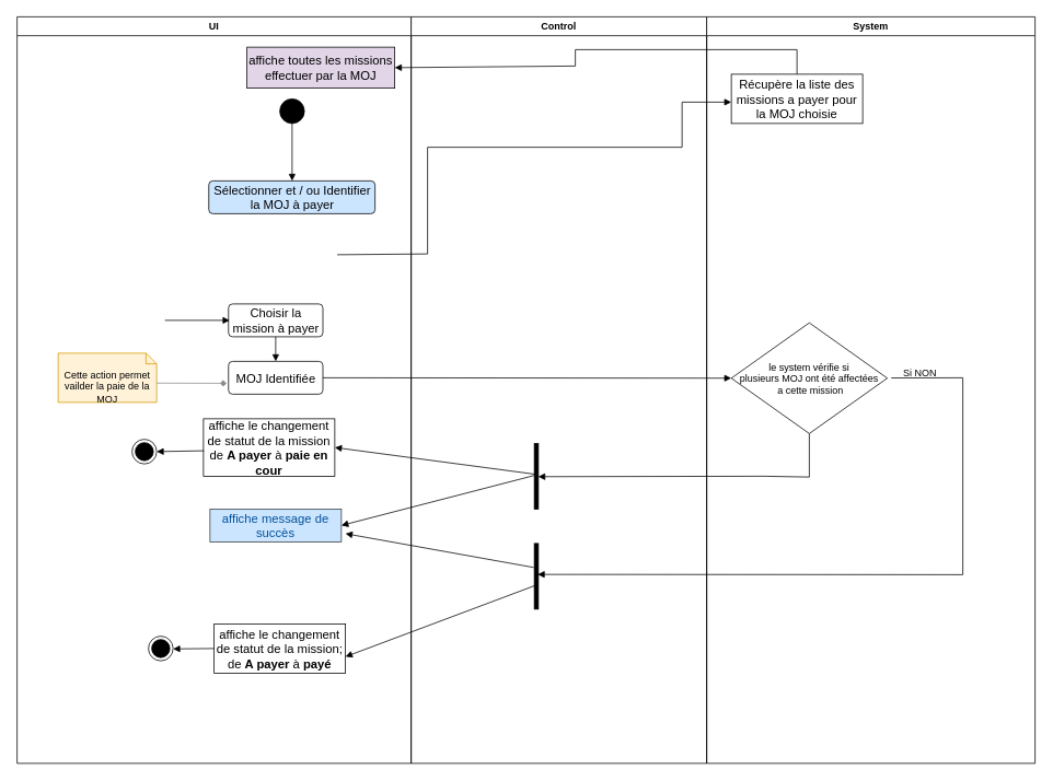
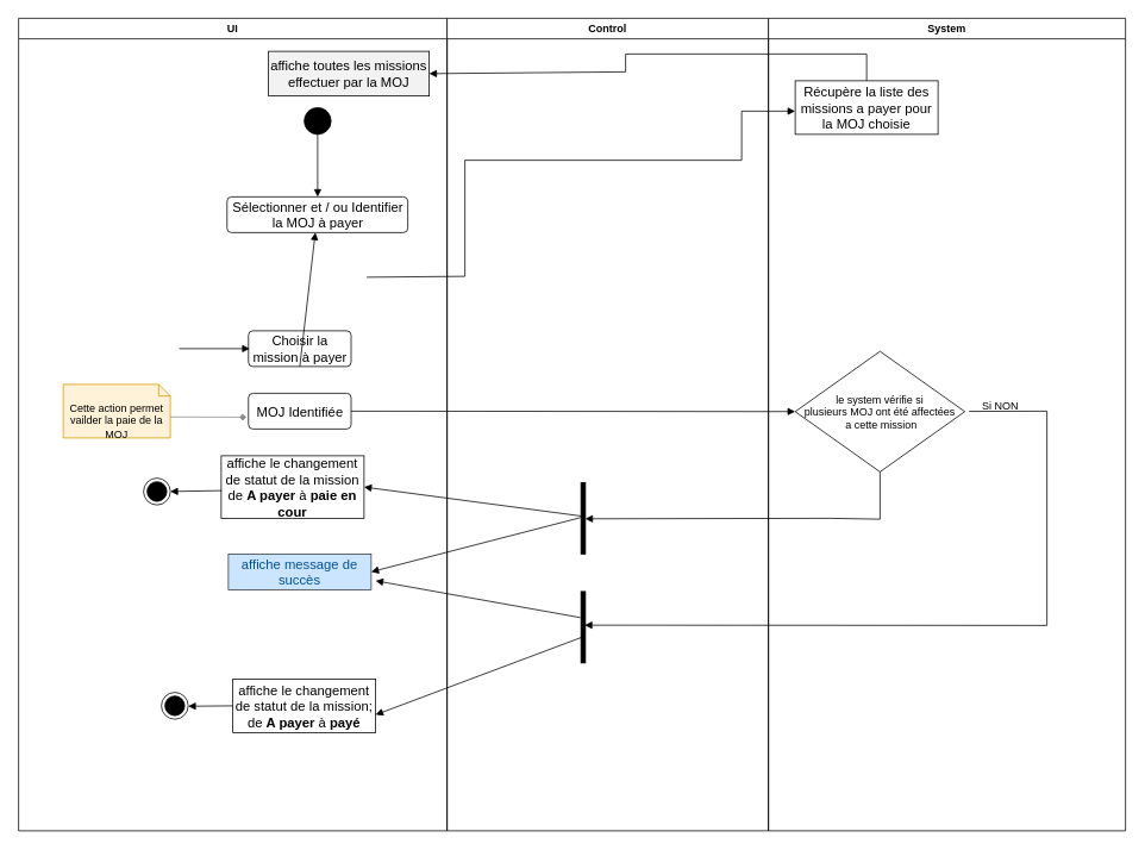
  <mxCell id="0" />
  <mxCell id="1" parent="0" />
  <mxCell id="2" value="UI" style="swimlane;whiteSpace=wrap;html=1;" vertex="1" parent="1"><mxGeometry x="20" y="20" width="480" height="910" as="geometry" /></mxCell>
  <mxCell id="3" value="" style="ellipse;fillColor=strokeColor;html=1;" vertex="1" parent="2"><mxGeometry x="320" y="100" width="30" height="30" as="geometry" /></mxCell>
  <mxCell id="4" value="" style="html=1;verticalAlign=bottom;labelBackgroundColor=none;endArrow=block;endFill=1;rounded=0;exitX=0.5;exitY=1;exitDx=0;exitDy=0;" edge="1" parent="2" source="3"><mxGeometry width="160" relative="1" as="geometry"><mxPoint x="320" y="270" as="sourcePoint" /><mxPoint x="335" y="200" as="targetPoint" /></mxGeometry></mxCell>
- <mxCell id="5" value="&lt;span style=&quot;font-size: 15px;&quot;&gt;Sélectionner et / ou Identifier la MOJ à payer&lt;/span&gt;" style="html=1;align=center;verticalAlign=middle;rounded=1;absoluteArcSize=1;arcSize=10;dashed=0;whiteSpace=wrap;fillColor=#cce5ff;" vertex="1" parent="2"><mxGeometry x="233.5" y="200" width="202.5" height="40" as="geometry" /></mxCell>
+ <mxCell id="5" value="&lt;span style=&quot;font-size: 15px;&quot;&gt;Sélectionner et / ou Identifier la MOJ à payer&lt;/span&gt;" style="html=1;align=center;verticalAlign=middle;rounded=1;absoluteArcSize=1;arcSize=10;dashed=0;whiteSpace=wrap;" vertex="1" parent="2"><mxGeometry x="233.5" y="200" width="202.5" height="40" as="geometry" /></mxCell>
  <mxCell id="6" value="" style="html=1;verticalAlign=bottom;labelBackgroundColor=none;endArrow=block;endFill=1;rounded=0;" edge="1" parent="2"><mxGeometry width="160" relative="1" as="geometry"><mxPoint x="390" y="290" as="sourcePoint" /><mxPoint x="870" y="104" as="targetPoint" /><Array as="points"><mxPoint x="500" y="289" /><mxPoint x="500" y="159" /><mxPoint x="810" y="159" /><mxPoint x="810" y="104" /></Array></mxGeometry></mxCell>
  <mxCell id="7" value="&lt;font style=&quot;font-size: 15px;&quot;&gt;Choisir la mission à payer&lt;/font&gt;" style="html=1;align=center;verticalAlign=middle;rounded=1;absoluteArcSize=1;arcSize=10;dashed=0;whiteSpace=wrap;" vertex="1" parent="2"><mxGeometry x="257.5" y="350" width="115" height="40" as="geometry" /></mxCell>
  <mxCell id="8" value="&lt;font style=&quot;font-size: 15px;&quot;&gt;MOJ Identifiée&lt;/font&gt;" style="html=1;align=center;verticalAlign=middle;rounded=1;absoluteArcSize=1;arcSize=10;dashed=0;whiteSpace=wrap;" vertex="1" parent="2"><mxGeometry x="257.5" y="420" width="115" height="40" as="geometry" /></mxCell>
- <mxCell id="9" value="&lt;span style=&quot;font-size: 15px;&quot;&gt;affiche toutes les missions effectuer par la MOJ&lt;/span&gt;" style="html=1;align=center;verticalAlign=middle;dashed=0;whiteSpace=wrap;fillColor=#e1d5e7;" vertex="1" parent="2"><mxGeometry x="280" y="37" width="180" height="50" as="geometry" /></mxCell>
- <mxCell id="10" value="" style="html=1;verticalAlign=bottom;labelBackgroundColor=none;endArrow=block;endFill=1;rounded=0;exitX=0.5;exitY=1;exitDx=0;exitDy=0;entryX=0.5;entryY=0;entryDx=0;entryDy=0;" edge="1" parent="2" source="7" target="8"><mxGeometry width="160" relative="1" as="geometry"><mxPoint x="372" y="375" as="sourcePoint" /><mxPoint x="422" y="375" as="targetPoint" /></mxGeometry></mxCell>
+ <mxCell id="9" value="&lt;span style=&quot;font-size: 15px;&quot;&gt;affiche toutes les missions effectuer par la MOJ&lt;/span&gt;" style="html=1;align=center;verticalAlign=middle;dashed=0;whiteSpace=wrap;fillColor=#F2F2F2;" vertex="1" parent="2"><mxGeometry x="280" y="37" width="180" height="50" as="geometry" /></mxCell>
+ <mxCell id="10" value="" style="html=1;verticalAlign=bottom;labelBackgroundColor=none;endArrow=block;endFill=1;rounded=0;exitX=0.5;exitY=1;exitDx=0;exitDy=0;" edge="1" parent="2" source="7" target="5"><mxGeometry width="160" relative="1" as="geometry"><mxPoint x="372" y="375" as="sourcePoint" /><mxPoint x="422" y="375" as="targetPoint" /></mxGeometry></mxCell>
  <mxCell id="11" value="Cette action permet vailder la paie de la MOJ" style="shape=note2;boundedLbl=1;whiteSpace=wrap;html=1;size=13;verticalAlign=top;align=center;fillColor=#FFF2D9;strokeColor=#d79b00;" vertex="1" parent="2"><mxGeometry x="50" y="410" width="120" height="60" as="geometry" /></mxCell>
  <mxCell id="12" value="" style="html=1;verticalAlign=bottom;labelBackgroundColor=none;endArrow=diamond;endFill=1;rounded=0;exitX=0;exitY=0;exitDx=120;exitDy=36.5;exitPerimeter=0;entryX=-0.019;entryY=0.669;entryDx=0;entryDy=0;fontColor=#990000;strokeColor=#8C8C8C;entryPerimeter=0;" edge="1" parent="2" source="11" target="8"><mxGeometry width="160" relative="1" as="geometry"><mxPoint x="180" y="490" as="sourcePoint" /><mxPoint x="267" y="520" as="targetPoint" /></mxGeometry></mxCell>
  <mxCell id="13" value="&lt;span style=&quot;font-size: 15px;&quot;&gt;&lt;font color=&quot;#00529b&quot;&gt;affiche message de succès&lt;/font&gt;&lt;/span&gt;" style="html=1;align=center;verticalAlign=middle;dashed=0;whiteSpace=wrap;fillColor=#cce5ff;strokeColor=#36393d;" vertex="1" parent="2"><mxGeometry x="235" y="600" width="160" height="40" as="geometry" /></mxCell>
  <mxCell id="14" value="&lt;font style=&quot;font-size: 15px;&quot;&gt;affiche le changement de statut de la mission de &lt;b&gt;A payer&lt;/b&gt; à &lt;b&gt;paie en cour&lt;/b&gt;&lt;/font&gt;" style="html=1;align=center;verticalAlign=middle;dashed=0;whiteSpace=wrap;fillColor=#FFFFFF;" vertex="1" parent="2"><mxGeometry x="227" y="490" width="160" height="70" as="geometry" /></mxCell>
  <mxCell id="15" value="&lt;font style=&quot;font-size: 15px;&quot;&gt;affiche le changement de statut de la mission; de &lt;b&gt;A payer&lt;/b&gt; à &lt;b&gt;payé&lt;/b&gt;&lt;/font&gt;" style="html=1;align=center;verticalAlign=middle;dashed=0;whiteSpace=wrap;fillColor=#FFFFFF;" vertex="1" parent="2"><mxGeometry x="240" y="740" width="160" height="60" as="geometry" /></mxCell>
  <mxCell id="16" value="" style="html=1;verticalAlign=bottom;labelBackgroundColor=none;endArrow=block;endFill=1;rounded=0;exitX=0.602;exitY=0.631;exitDx=0;exitDy=0;exitPerimeter=0;" edge="1" parent="2" source="23"><mxGeometry width="160" relative="1" as="geometry"><mxPoint x="635" y="700" as="sourcePoint" /><mxPoint x="400" y="780" as="targetPoint" /></mxGeometry></mxCell>
  <mxCell id="17" value="" style="ellipse;html=1;shape=endState;fillColor=strokeColor;" vertex="1" parent="2"><mxGeometry x="140" y="515" width="30" height="30" as="geometry" /></mxCell>
  <mxCell id="18" value="" style="ellipse;html=1;shape=endState;fillColor=strokeColor;" vertex="1" parent="2"><mxGeometry x="160" y="755" width="30" height="30" as="geometry" /></mxCell>
  <mxCell id="19" value="" style="html=1;verticalAlign=bottom;labelBackgroundColor=none;endArrow=block;endFill=1;rounded=0;entryX=1;entryY=0.5;entryDx=0;entryDy=0;exitX=0.004;exitY=0.557;exitDx=0;exitDy=0;exitPerimeter=0;" edge="1" parent="2" source="14" target="17"><mxGeometry width="160" relative="1" as="geometry"><mxPoint x="130" y="580" as="sourcePoint" /><mxPoint x="209" y="580" as="targetPoint" /></mxGeometry></mxCell>
  <mxCell id="20" value="" style="html=1;verticalAlign=bottom;labelBackgroundColor=none;endArrow=block;endFill=1;rounded=0;entryX=1;entryY=0.5;entryDx=0;entryDy=0;" edge="1" parent="2"><mxGeometry width="160" relative="1" as="geometry"><mxPoint x="240" y="770" as="sourcePoint" /><mxPoint x="190" y="770.5" as="targetPoint" /></mxGeometry></mxCell>
  <mxCell id="21" value="Control" style="swimlane;whiteSpace=wrap;html=1;" vertex="1" parent="1"><mxGeometry x="500" y="20" width="360" height="910" as="geometry" /></mxCell>
  <mxCell id="22" value="" style="html=1;points=[];perimeter=orthogonalPerimeter;fillColor=strokeColor;" vertex="1" parent="21"><mxGeometry x="150" y="520" width="5" height="80" as="geometry" /></mxCell>
  <mxCell id="23" value="" style="html=1;points=[];perimeter=orthogonalPerimeter;fillColor=strokeColor;" vertex="1" parent="21"><mxGeometry x="150" y="642" width="5" height="80" as="geometry" /></mxCell>
  <mxCell id="24" value="" style="html=1;verticalAlign=bottom;labelBackgroundColor=none;endArrow=block;endFill=1;rounded=0;exitX=-0.139;exitY=0.365;exitDx=0;exitDy=0;exitPerimeter=0;" edge="1" parent="21" source="23"><mxGeometry width="160" relative="1" as="geometry"><mxPoint x="155" y="663" as="sourcePoint" /><mxPoint x="-80" y="630" as="targetPoint" /></mxGeometry></mxCell>
  <mxCell id="25" value="System" style="swimlane;whiteSpace=wrap;html=1;" vertex="1" parent="1"><mxGeometry x="860" y="20" width="400" height="910" as="geometry" /></mxCell>
  <mxCell id="26" value="&lt;span style=&quot;font-size: 15px;&quot;&gt;Récupère&amp;nbsp;&lt;/span&gt;&lt;span style=&quot;font-size: 15px;&quot;&gt;la liste des missions a payer pour la MOJ choisie&lt;/span&gt;" style="html=1;align=center;verticalAlign=middle;dashed=0;whiteSpace=wrap;fillColor=#FFFFFF;" vertex="1" parent="25"><mxGeometry x="30" y="70" width="160" height="60" as="geometry" /></mxCell>
  <mxCell id="27" value="le system vérifie si&#10;plusieurs MOJ ont été affectées&#10; a cette mission" style="rhombus;" vertex="1" parent="25"><mxGeometry x="30" y="373" width="190" height="135" as="geometry" /></mxCell>
  <mxCell id="28" value="Si NON" style="text;html=1;align=center;verticalAlign=middle;whiteSpace=wrap;rounded=0;" vertex="1" parent="25"><mxGeometry x="230" y="420" width="60" height="30" as="geometry" /></mxCell>
  <mxCell id="29" value="" style="html=1;verticalAlign=bottom;labelBackgroundColor=none;endArrow=block;endFill=1;rounded=0;" edge="1" parent="1"><mxGeometry width="160" relative="1" as="geometry"><mxPoint x="200" y="390" as="sourcePoint" /><mxPoint x="279" y="390" as="targetPoint" /></mxGeometry></mxCell>
  <mxCell id="30" value="" style="html=1;verticalAlign=bottom;labelBackgroundColor=none;endArrow=block;endFill=1;rounded=0;entryX=0;entryY=0.5;entryDx=0;entryDy=0;exitX=1;exitY=0.5;exitDx=0;exitDy=0;" edge="1" parent="1" source="8" target="27"><mxGeometry width="160" relative="1" as="geometry"><mxPoint x="596" y="478" as="sourcePoint" /><mxPoint x="660" y="450" as="targetPoint" /></mxGeometry></mxCell>
  <mxCell id="31" value="" style="html=1;verticalAlign=bottom;labelBackgroundColor=none;endArrow=block;endFill=1;rounded=0;entryX=1;entryY=0.5;entryDx=0;entryDy=0;exitX=0.5;exitY=0;exitDx=0;exitDy=0;" edge="1" parent="1" source="26" target="9"><mxGeometry width="160" relative="1" as="geometry"><mxPoint x="970" y="70" as="sourcePoint" /><mxPoint x="680" y="140" as="targetPoint" /><Array as="points"><mxPoint x="970" y="60" /><mxPoint x="700" y="60" /><mxPoint x="700" y="80" /></Array></mxGeometry></mxCell>
  <mxCell id="32" value="" style="html=1;verticalAlign=bottom;labelBackgroundColor=none;endArrow=block;endFill=1;rounded=0;entryX=0.95;entryY=0.507;entryDx=0;entryDy=0;exitX=0.5;exitY=1;exitDx=0;exitDy=0;entryPerimeter=0;" edge="1" parent="1" source="27" target="22"><mxGeometry width="160" relative="1" as="geometry"><mxPoint x="769" y="648" as="sourcePoint" /><mxPoint x="974" y="605" as="targetPoint" /><Array as="points"><mxPoint x="985" y="581" /><mxPoint x="930" y="580" /></Array></mxGeometry></mxCell>
  <mxCell id="33" value="" style="html=1;verticalAlign=bottom;labelBackgroundColor=none;endArrow=block;endFill=1;rounded=0;entryX=1;entryY=0.5;entryDx=0;entryDy=0;exitX=-0.089;exitY=0.49;exitDx=0;exitDy=0;exitPerimeter=0;" edge="1" parent="1" source="22" target="13"><mxGeometry width="160" relative="1" as="geometry"><mxPoint x="570" y="630" as="sourcePoint" /><mxPoint x="649" y="630" as="targetPoint" /></mxGeometry></mxCell>
  <mxCell id="34" value="" style="html=1;verticalAlign=bottom;labelBackgroundColor=none;endArrow=block;endFill=1;rounded=0;entryX=1;entryY=0.5;entryDx=0;entryDy=0;exitX=0.228;exitY=0.47;exitDx=0;exitDy=0;exitPerimeter=0;" edge="1" parent="1" source="22" target="14"><mxGeometry width="160" relative="1" as="geometry"><mxPoint x="647.5" y="565" as="sourcePoint" /><mxPoint x="412.5" y="605" as="targetPoint" /></mxGeometry></mxCell>
  <mxCell id="35" value="" style="html=1;verticalAlign=bottom;labelBackgroundColor=none;endArrow=block;endFill=1;rounded=0;exitX=1.015;exitY=0.498;exitDx=0;exitDy=0;exitPerimeter=0;entryX=0.417;entryY=0.596;entryDx=0;entryDy=0;entryPerimeter=0;" edge="1" parent="1"><mxGeometry width="160" relative="1" as="geometry"><mxPoint x="1084.85" y="460.23" as="sourcePoint" /><mxPoint x="654.085" y="699.68" as="targetPoint" /><Array as="points"><mxPoint x="1172" y="460" /><mxPoint x="1172" y="700" /></Array></mxGeometry></mxCell>
